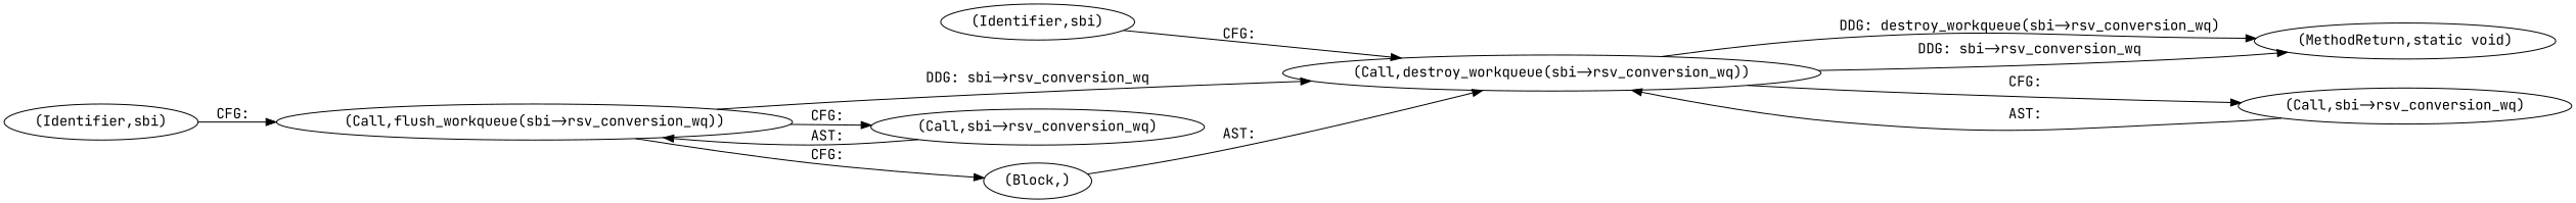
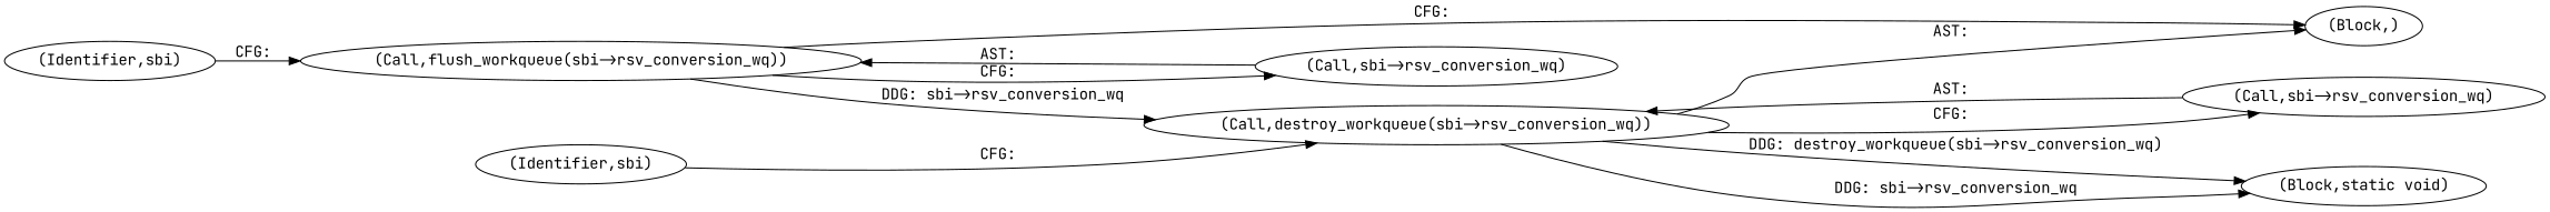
  digraph {
    fontname="JetBrains Mono"
    rankdir=LR
    node [fontname="JetBrains Mono"]
    edge [fontname="JetBrains Mono"]
    n1 [label="(Call,flush_workqueue(sbi->rsv_conversion_wq))"]
    n2 [label="(Call,destroy_workqueue(sbi->rsv_conversion_wq))"]
    n3 [label="(Call,sbi->rsv_conversion_wq)"]
    n4 [label="(Block,)"]
-   n5 [label="(MethodReturn,static void)"]
+   n5 [label="(Block,static void)"]
    n6 [label="(Call,sbi->rsv_conversion_wq)"]
    n7 [label="(Identifier,sbi)"]
    n8 [label="(Identifier,sbi)"]
    n1 -> n2 [label="DDG: sbi->rsv_conversion_wq"]
    n1 -> n3 [label="CFG: "]
    n1 -> n4 [label="CFG: "]
-   n4 -> n2 [label="AST: "]
+   n2 -> n4 [label="AST: "]
    n2 -> n5 [label="DDG: destroy_workqueue(sbi->rsv_conversion_wq)"]
    n2 -> n5 [label="DDG: sbi->rsv_conversion_wq"]
    n2 -> n6 [label="CFG: "]
    n3 -> n1 [label="AST: "]
    n6 -> n2 [label="AST: "]
    n7 -> n1 [label="CFG: "]
    n8 -> n2 [label="CFG: "]
  }
